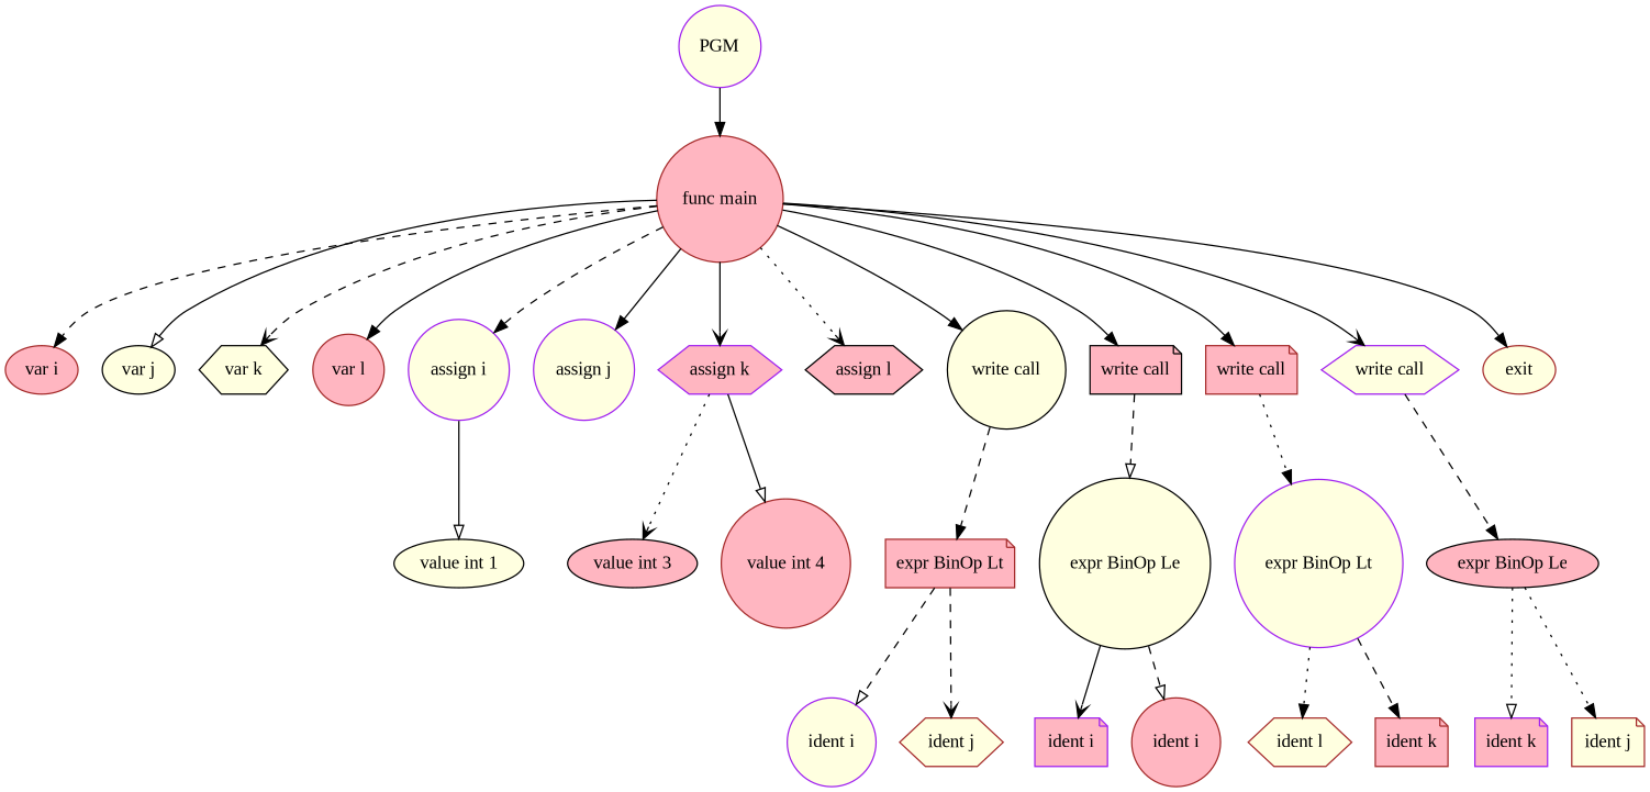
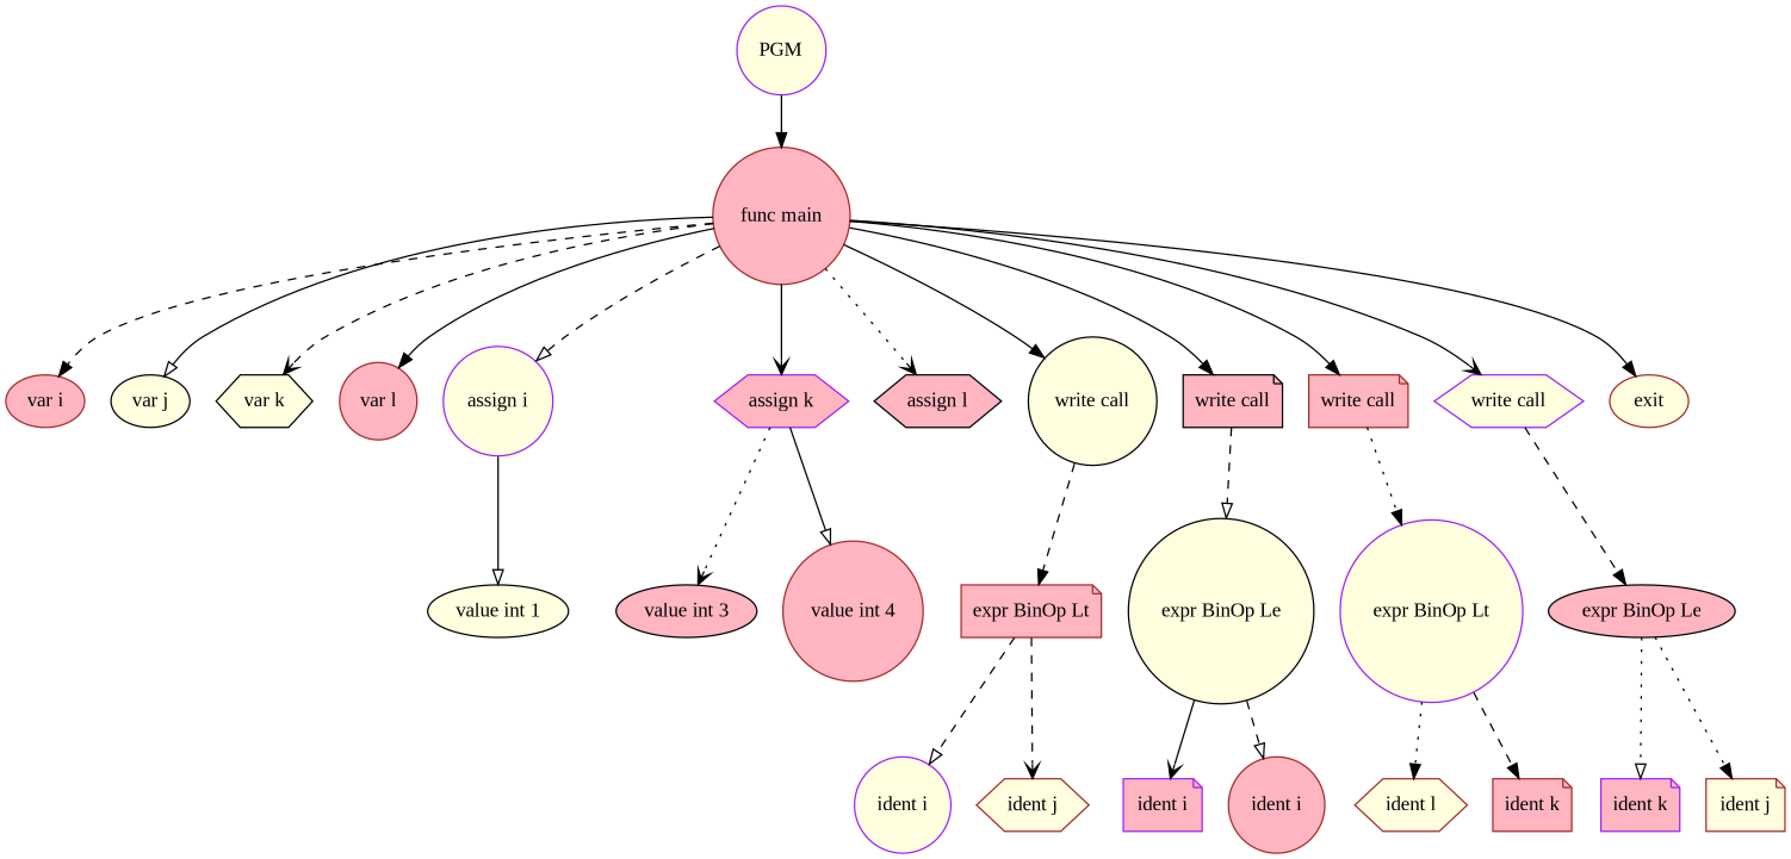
  digraph {
    fontname="Liberation Serif"
    node [color=brown fillcolor=lightyellow fontname="Liberation Serif" shape=circle style=filled]
    edge [arrowhead=normal fontname="Liberation Serif" style=solid]
    n1 [color=purple label=PGM]
    n2 [fillcolor=lightpink label="func main"]
    n3 [fillcolor=lightpink label="var i" shape=ellipse]
    n4 [color=black label="var j" shape=ellipse]
    n5 [color=black label="var k" shape=hexagon]
    n6 [fillcolor=lightpink label="var l"]
    n7 [color=purple label="assign i"]
-   n8 [color=purple label="assign j"]
    n9 [color=purple fillcolor=lightpink label="assign k" shape=hexagon]
    n10 [color=black fillcolor=lightpink label="assign l" shape=hexagon]
    n11 [color=black label="write call"]
    n12 [color=black fillcolor=lightpink label="write call" shape=note]
    n13 [fillcolor=lightpink label="write call" shape=note]
    n14 [color=purple label="write call" shape=hexagon]
    n15 [label=exit shape=ellipse]
    n16 [color=black label="value int 1" shape=ellipse]
    n17 [color=black fillcolor=lightpink label="value int 3" shape=ellipse]
    n18 [fillcolor=lightpink label="value int 4"]
    n19 [fillcolor=lightpink label="expr BinOp Lt" shape=note]
    n20 [color=black label="expr BinOp Le"]
    n21 [color=purple label="expr BinOp Lt"]
    n22 [color=black fillcolor=lightpink label="expr BinOp Le" shape=ellipse]
    n23 [color=purple label="ident i"]
    n24 [label="ident j" shape=hexagon]
    n25 [color=purple fillcolor=lightpink label="ident i" shape=note]
    n26 [fillcolor=lightpink label="ident i"]
    n27 [label="ident l" shape=hexagon]
    n28 [fillcolor=lightpink label="ident k" shape=note]
    n29 [color=purple fillcolor=lightpink label="ident k" shape=note]
    n30 [label="ident j" shape=note]
    n1 -> n2
    n2 -> n3 [style=dashed]
    n2 -> n4 [arrowhead=onormal]
    n2 -> n5 [arrowhead=vee style=dashed]
    n2 -> n6
-   n2 -> n7 [style=dashed]
-   n2 -> n8
+   n2 -> n7 [arrowhead=onormal style=dashed]
    n2 -> n9 [arrowhead=vee]
    n2 -> n10 [arrowhead=vee style=dotted]
    n2 -> n11
    n2 -> n12
    n2 -> n13
    n2 -> n14 [arrowhead=vee]
    n2 -> n15
    n7 -> n16 [arrowhead=onormal]
    n9 -> n17 [arrowhead=vee style=dotted]
    n9 -> n18 [arrowhead=onormal]
    n11 -> n19 [style=dashed]
    n12 -> n20 [arrowhead=onormal style=dashed]
    n13 -> n21 [style=dotted]
    n14 -> n22 [style=dashed]
    n19 -> n23 [arrowhead=onormal style=dashed]
    n19 -> n24 [arrowhead=vee style=dashed]
    n20 -> n25 [arrowhead=vee]
    n20 -> n26 [arrowhead=onormal style=dashed]
    n21 -> n27 [style=dotted]
    n21 -> n28 [style=dashed]
    n22 -> n29 [arrowhead=onormal style=dotted]
    n22 -> n30 [style=dotted]
  }
